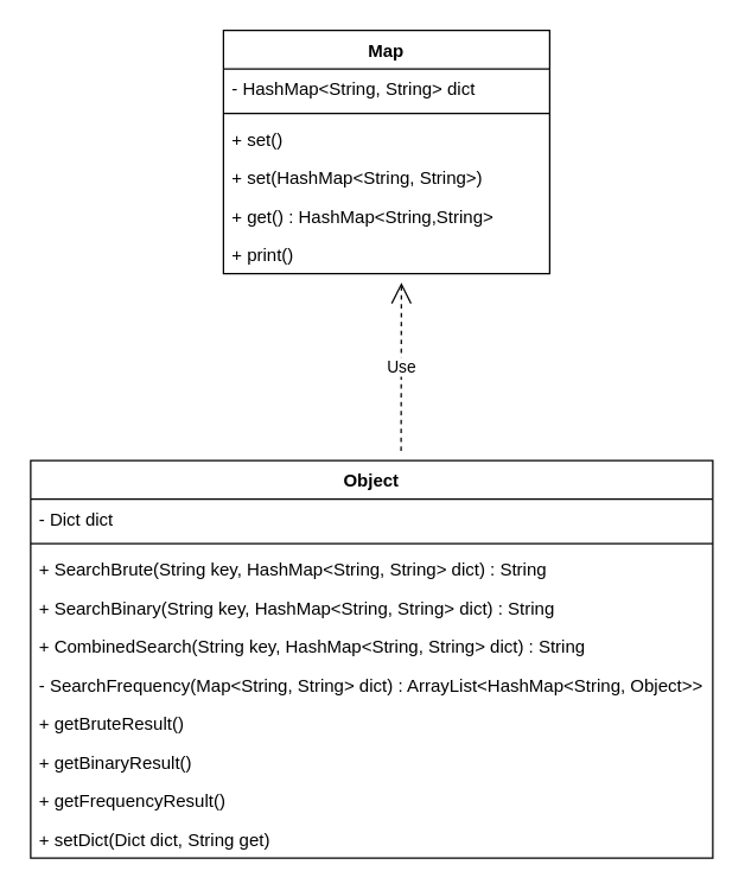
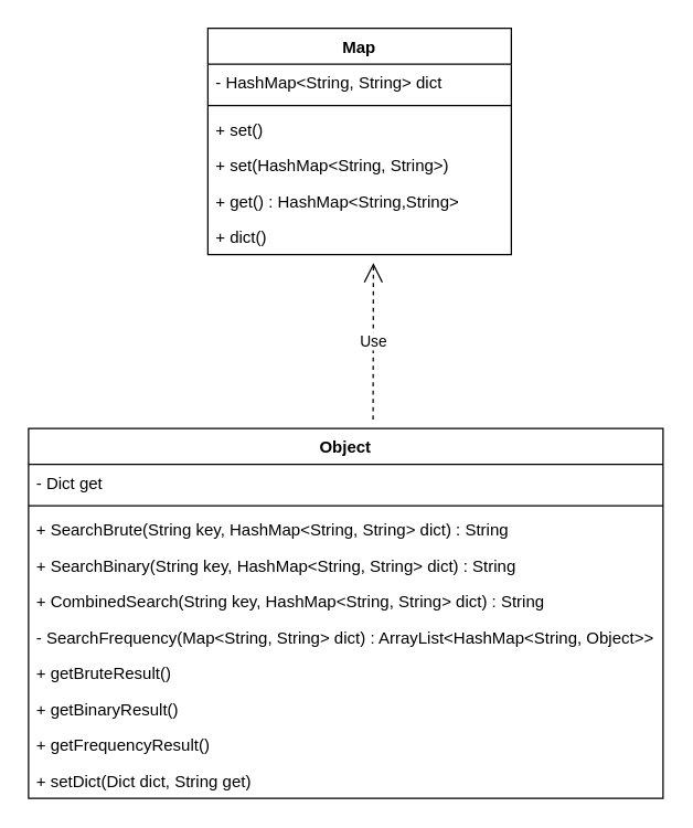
  <mxCell id="0" />
  <mxCell id="1" parent="0" />
  <mxCell id="2" value="Map" style="swimlane;fontStyle=1;align=center;verticalAlign=top;childLayout=stackLayout;horizontal=1;startSize=26;horizontalStack=0;resizeParent=1;resizeParentMax=0;resizeLast=0;collapsible=1;marginBottom=0;" vertex="1" parent="1"><mxGeometry x="150" y="20" width="220" height="164" as="geometry" /></mxCell>
  <mxCell id="3" value="- HashMap&lt;String, String&gt; dict" style="text;strokeColor=none;fillColor=none;align=left;verticalAlign=top;spacingLeft=4;spacingRight=4;overflow=hidden;rotatable=0;points=[[0,0.5],[1,0.5]];portConstraint=eastwest;" vertex="1" parent="2"><mxGeometry y="26" width="220" height="26" as="geometry" /></mxCell>
  <mxCell id="4" value="" style="line;strokeWidth=1;fillColor=none;align=left;verticalAlign=middle;spacingTop=-1;spacingLeft=3;spacingRight=3;rotatable=0;labelPosition=right;points=[];portConstraint=eastwest;" vertex="1" parent="2"><mxGeometry y="52" width="220" height="8" as="geometry" /></mxCell>
  <mxCell id="5" value="+ set()&#10;" style="text;strokeColor=none;fillColor=none;align=left;verticalAlign=top;spacingLeft=4;spacingRight=4;overflow=hidden;rotatable=0;points=[[0,0.5],[1,0.5]];portConstraint=eastwest;" vertex="1" parent="2"><mxGeometry y="60" width="220" height="26" as="geometry" /></mxCell>
  <mxCell id="6" value="+ set(HashMap&lt;String, String&gt;)" style="text;strokeColor=none;fillColor=none;align=left;verticalAlign=top;spacingLeft=4;spacingRight=4;overflow=hidden;rotatable=0;points=[[0,0.5],[1,0.5]];portConstraint=eastwest;" vertex="1" parent="2"><mxGeometry y="86" width="220" height="26" as="geometry" /></mxCell>
  <mxCell id="7" value="+ get() : HashMap&lt;String,String&gt; " style="text;strokeColor=none;fillColor=none;align=left;verticalAlign=top;spacingLeft=4;spacingRight=4;overflow=hidden;rotatable=0;points=[[0,0.5],[1,0.5]];portConstraint=eastwest;" vertex="1" parent="2"><mxGeometry y="112" width="220" height="26" as="geometry" /></mxCell>
- <mxCell id="8" value="+ print()" style="text;strokeColor=none;fillColor=none;align=left;verticalAlign=top;spacingLeft=4;spacingRight=4;overflow=hidden;rotatable=0;points=[[0,0.5],[1,0.5]];portConstraint=eastwest;" vertex="1" parent="2"><mxGeometry y="138" width="220" height="26" as="geometry" /></mxCell>
+ <mxCell id="8" value="+ dict()" style="text;strokeColor=none;fillColor=none;align=left;verticalAlign=top;spacingLeft=4;spacingRight=4;overflow=hidden;rotatable=0;points=[[0,0.5],[1,0.5]];portConstraint=eastwest;" vertex="1" parent="2"><mxGeometry y="138" width="220" height="26" as="geometry" /></mxCell>
  <mxCell id="9" value="Object" style="swimlane;fontStyle=1;align=center;verticalAlign=top;childLayout=stackLayout;horizontal=1;startSize=26;horizontalStack=0;resizeParent=1;resizeParentMax=0;resizeLast=0;collapsible=1;marginBottom=0;" vertex="1" parent="1"><mxGeometry x="20" y="310" width="460" height="268" as="geometry" /></mxCell>
- <mxCell id="10" value="- Dict dict" style="text;strokeColor=none;fillColor=none;align=left;verticalAlign=top;spacingLeft=4;spacingRight=4;overflow=hidden;rotatable=0;points=[[0,0.5],[1,0.5]];portConstraint=eastwest;" vertex="1" parent="9"><mxGeometry y="26" width="460" height="26" as="geometry" /></mxCell>
+ <mxCell id="10" value="- Dict get" style="text;strokeColor=none;fillColor=none;align=left;verticalAlign=top;spacingLeft=4;spacingRight=4;overflow=hidden;rotatable=0;points=[[0,0.5],[1,0.5]];portConstraint=eastwest;" vertex="1" parent="9"><mxGeometry y="26" width="460" height="26" as="geometry" /></mxCell>
  <mxCell id="11" value="" style="line;strokeWidth=1;fillColor=none;align=left;verticalAlign=middle;spacingTop=-1;spacingLeft=3;spacingRight=3;rotatable=0;labelPosition=right;points=[];portConstraint=eastwest;" vertex="1" parent="9"><mxGeometry y="52" width="460" height="8" as="geometry" /></mxCell>
  <mxCell id="12" value="+ SearchBrute(String key, HashMap&lt;String, String&gt; dict) : String&#10; " style="text;strokeColor=none;fillColor=none;align=left;verticalAlign=top;spacingLeft=4;spacingRight=4;overflow=hidden;rotatable=0;points=[[0,0.5],[1,0.5]];portConstraint=eastwest;" vertex="1" parent="9"><mxGeometry y="60" width="460" height="26" as="geometry" /></mxCell>
  <mxCell id="13" value="+ SearchBinary(String key, HashMap&lt;String, String&gt; dict) : String&#10;" style="text;strokeColor=none;fillColor=none;align=left;verticalAlign=top;spacingLeft=4;spacingRight=4;overflow=hidden;rotatable=0;points=[[0,0.5],[1,0.5]];portConstraint=eastwest;" vertex="1" parent="9"><mxGeometry y="86" width="460" height="26" as="geometry" /></mxCell>
  <mxCell id="14" value="+ CombinedSearch(String key, HashMap&lt;String, String&gt; dict) : String&#10;" style="text;strokeColor=none;fillColor=none;align=left;verticalAlign=top;spacingLeft=4;spacingRight=4;overflow=hidden;rotatable=0;points=[[0,0.5],[1,0.5]];portConstraint=eastwest;" vertex="1" parent="9"><mxGeometry y="112" width="460" height="26" as="geometry" /></mxCell>
  <mxCell id="15" value="- SearchFrequency(Map&lt;String, String&gt; dict) : ArrayList&lt;HashMap&lt;String, Object&gt;&gt;&#10;" style="text;strokeColor=none;fillColor=none;align=left;verticalAlign=top;spacingLeft=4;spacingRight=4;overflow=hidden;rotatable=0;points=[[0,0.5],[1,0.5]];portConstraint=eastwest;" vertex="1" parent="9"><mxGeometry y="138" width="460" height="26" as="geometry" /></mxCell>
  <mxCell id="16" value="+ getBruteResult()" style="text;strokeColor=none;fillColor=none;align=left;verticalAlign=top;spacingLeft=4;spacingRight=4;overflow=hidden;rotatable=0;points=[[0,0.5],[1,0.5]];portConstraint=eastwest;" vertex="1" parent="9"><mxGeometry y="164" width="460" height="26" as="geometry" /></mxCell>
  <mxCell id="17" value="+ getBinaryResult()" style="text;strokeColor=none;fillColor=none;align=left;verticalAlign=top;spacingLeft=4;spacingRight=4;overflow=hidden;rotatable=0;points=[[0,0.5],[1,0.5]];portConstraint=eastwest;" vertex="1" parent="9"><mxGeometry y="190" width="460" height="26" as="geometry" /></mxCell>
  <mxCell id="18" value="+ getFrequencyResult()" style="text;strokeColor=none;fillColor=none;align=left;verticalAlign=top;spacingLeft=4;spacingRight=4;overflow=hidden;rotatable=0;points=[[0,0.5],[1,0.5]];portConstraint=eastwest;" vertex="1" parent="9"><mxGeometry y="216" width="460" height="26" as="geometry" /></mxCell>
  <mxCell id="19" value="+ setDict(Dict dict, String get)" style="text;strokeColor=none;fillColor=none;align=left;verticalAlign=top;spacingLeft=4;spacingRight=4;overflow=hidden;rotatable=0;points=[[0,0.5],[1,0.5]];portConstraint=eastwest;" vertex="1" parent="9"><mxGeometry y="242" width="460" height="26" as="geometry" /></mxCell>
  <mxCell id="20" value="Use" style="endArrow=open;endSize=12;dashed=1;html=1;rounded=0;exitX=0.543;exitY=-0.024;exitDx=0;exitDy=0;exitPerimeter=0;" edge="1" parent="1" source="9"><mxGeometry width="160" relative="1" as="geometry"><mxPoint x="100" y="280" as="sourcePoint" /><mxPoint x="270" y="190" as="targetPoint" /></mxGeometry></mxCell>
